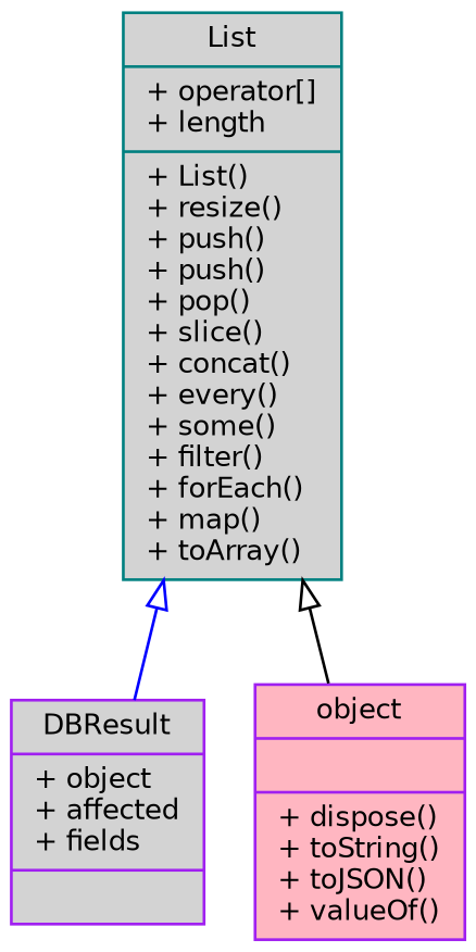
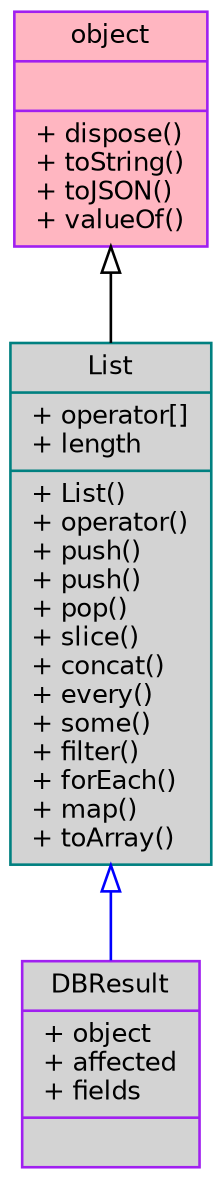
  digraph {
    node [color=purple fillcolor=lightgrey fontname=Helvetica fontsize=10 shape=record style=filled]
    edge [arrowtail=onormal dir=back fontname=Helvetica fontsize=10 labelfontname=Helvetica labelfontsize=10 style=solid]
    n1 [fontcolor=black height=0.2 label="{DBResult\n|+ object\l+ affected\l+ fields\l|}" width=0.4]
-   n2 [color=teal height=0.2 label="{List\n|+ operator[]\l+ length\l|+ List()\l+ resize()\l+ push()\l+ push()\l+ pop()\l+ slice()\l+ concat()\l+ every()\l+ some()\l+ filter()\l+ forEach()\l+ map()\l+ toArray()\l}" width=0.4]
+   n2 [color=teal height=0.2 label="{List\n|+ operator[]\l+ length\l|+ List()\l+ operator()\l+ push()\l+ push()\l+ pop()\l+ slice()\l+ concat()\l+ every()\l+ some()\l+ filter()\l+ forEach()\l+ map()\l+ toArray()\l}" width=0.4]
    n3 [fillcolor=lightpink height=0.2 label="{object\n||+ dispose()\l+ toString()\l+ toJSON()\l+ valueOf()\l}" width=0.4]
    n2 -> n1 [color=blue]
-   n2 -> n3 [color=black]
+   n3 -> n2 [color=black]
  }
